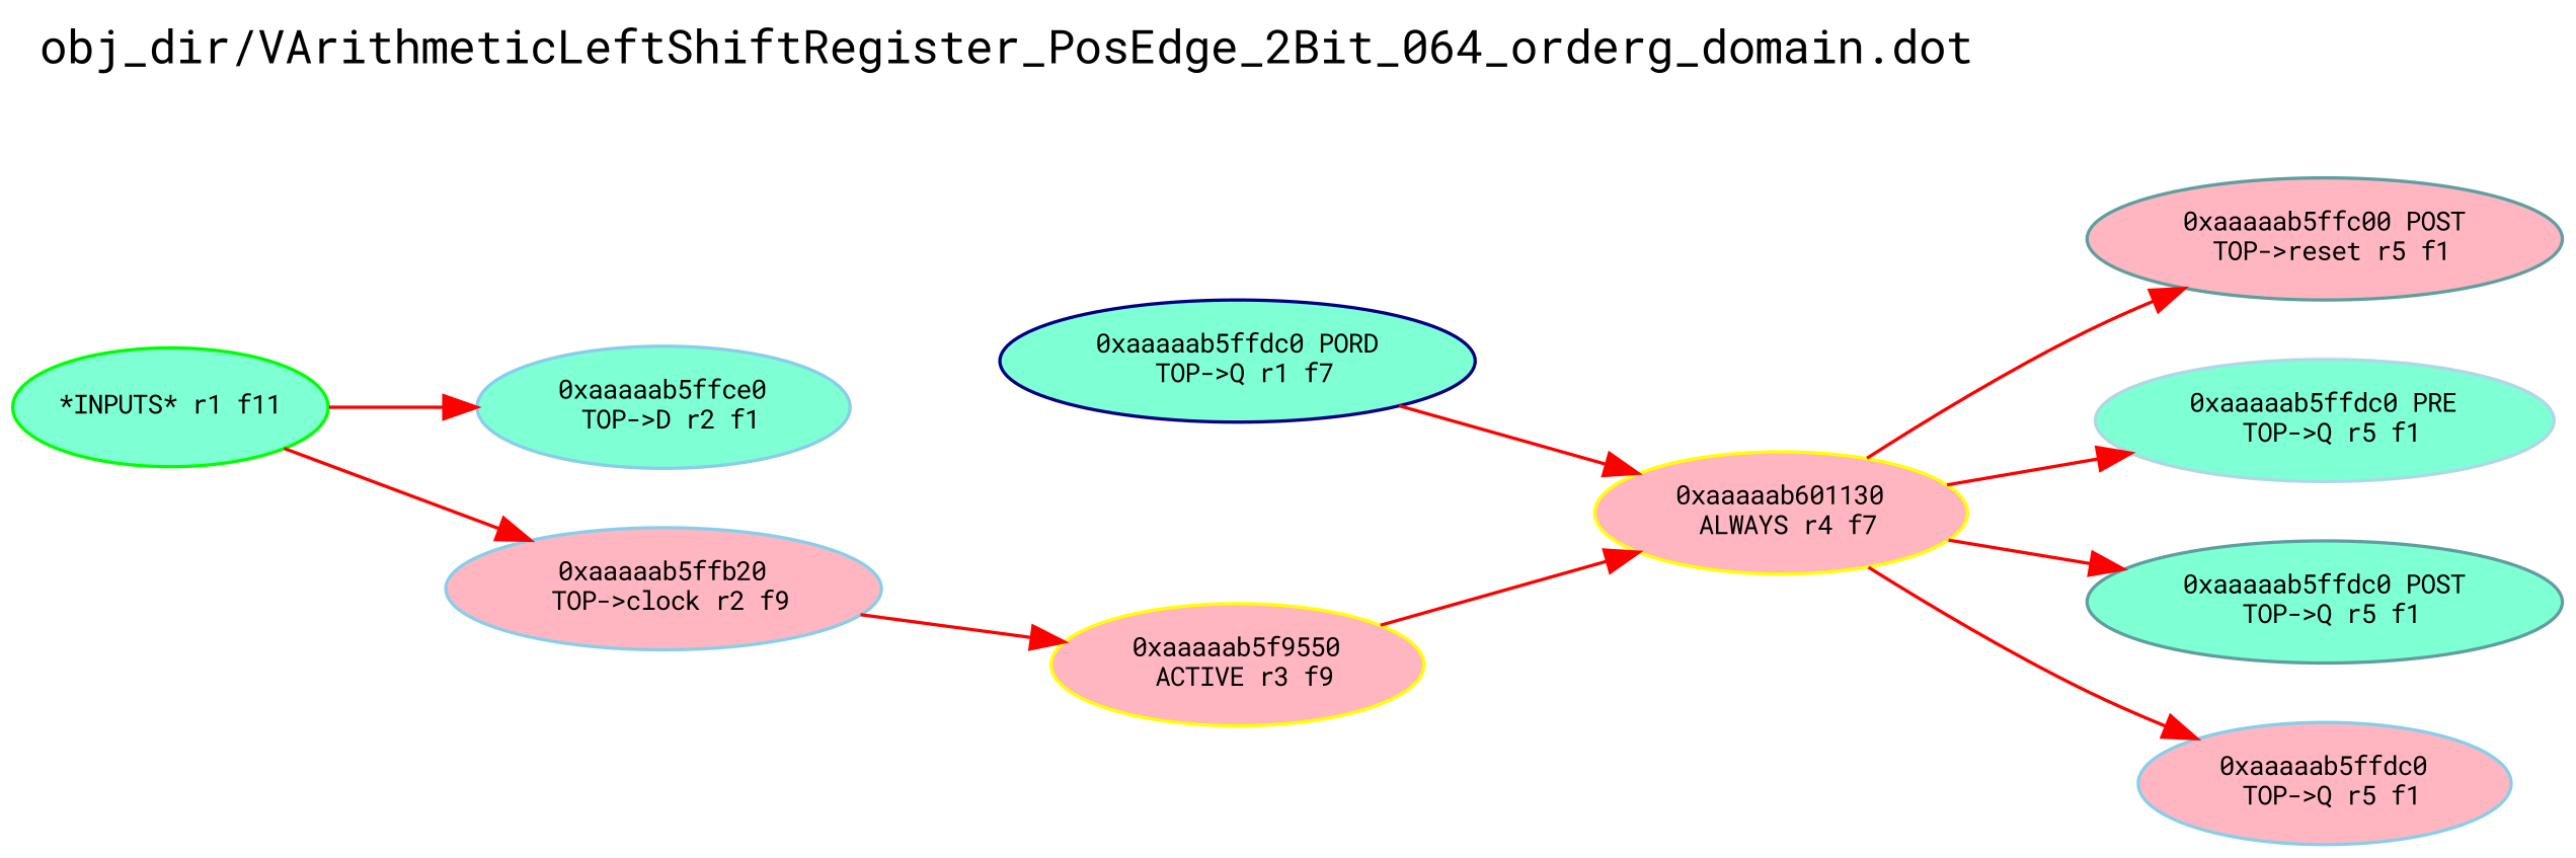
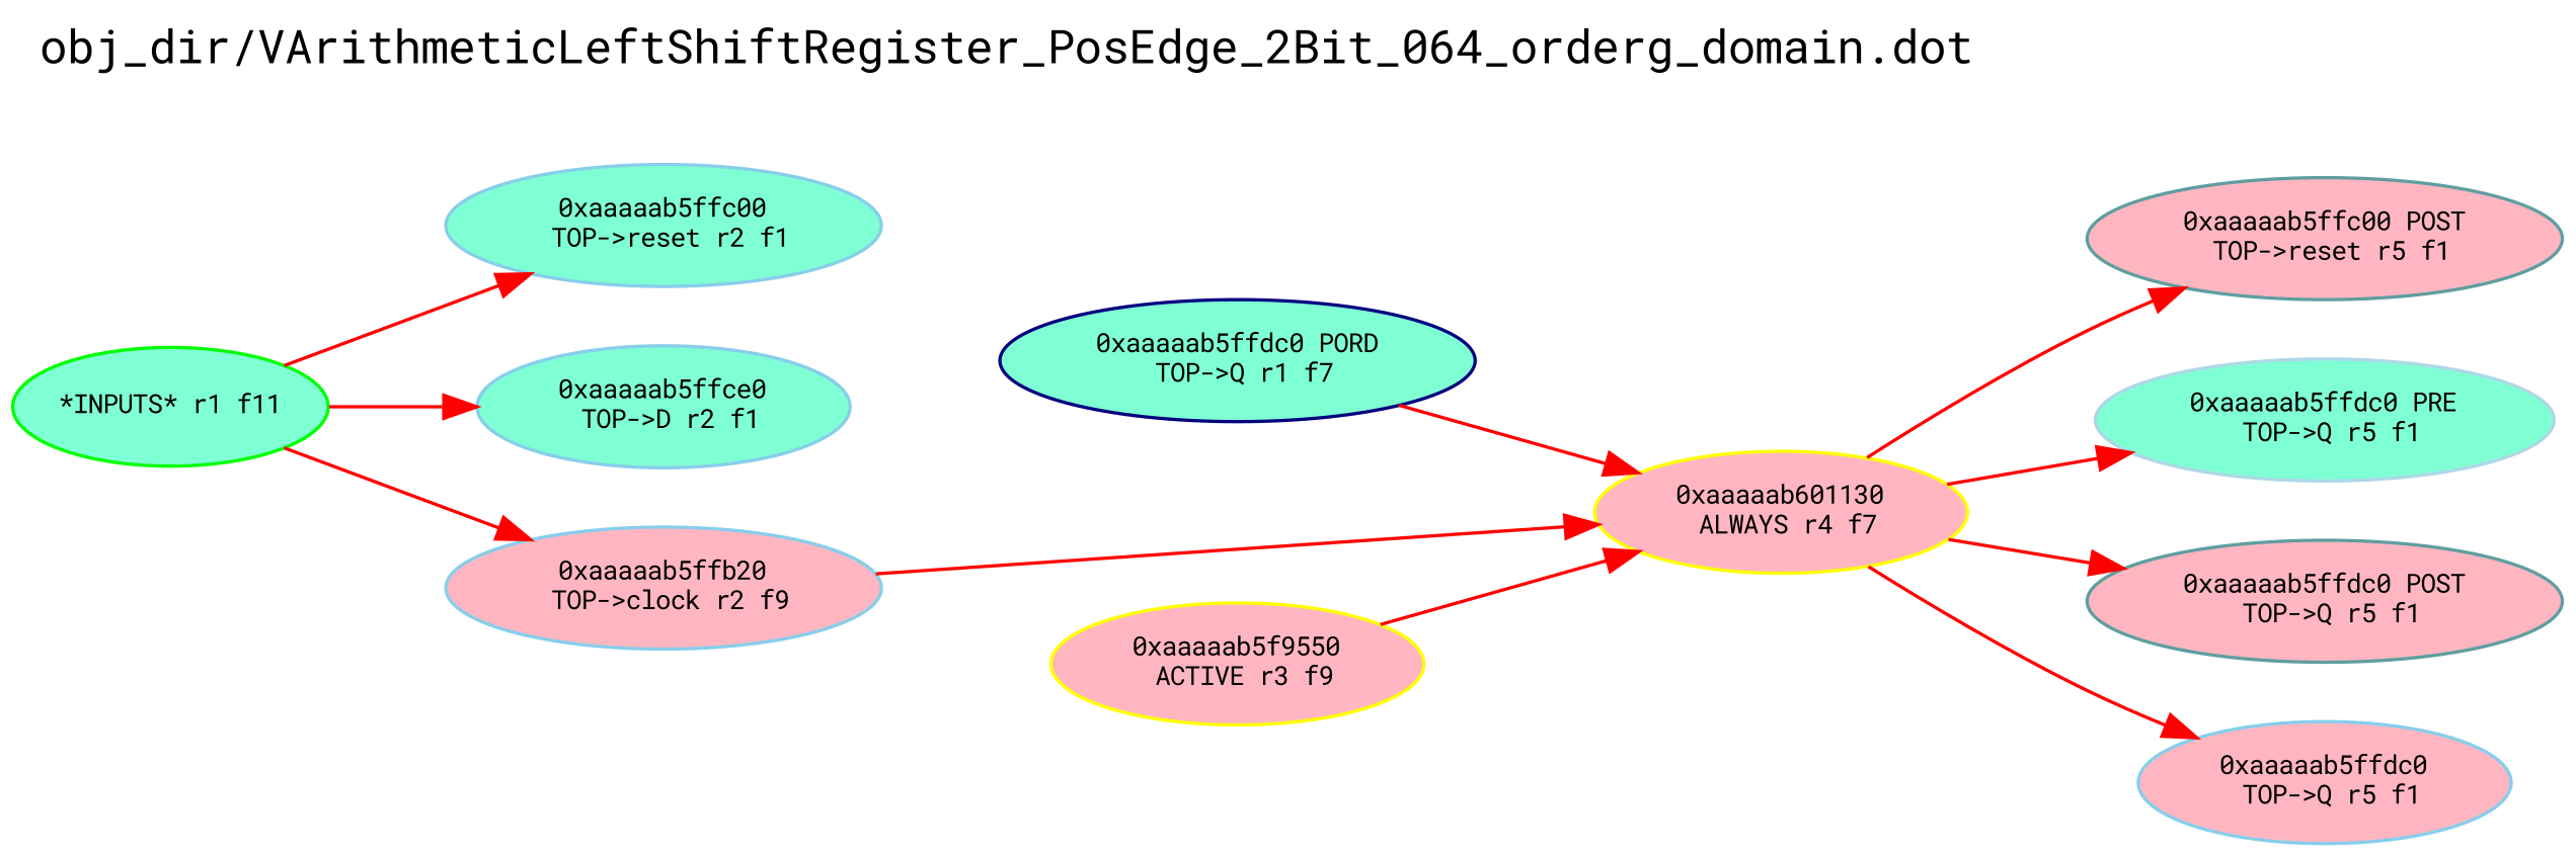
  digraph {
    fontname="Roboto Mono"
    label="obj_dir/VArithmeticLeftShiftRegister_PosEdge_2Bit_064_orderg_domain.dot"
    labeljust=l
    labelloc=t
    rankdir=LR
    node [color=skyblue fillcolor=lightpink fontname="Roboto Mono" fontsize=8 style=filled]
    edge [color=red fontname="Roboto Mono" fontsize=8 weight=32]
    n1 [color=NavyBlue fillcolor=aquamarine label="0xaaaaab5ffdc0 PORD\n TOP->Q r1 f7"]
    n2 [color=yellow label="0xaaaaab601130\n ALWAYS r4 f7"]
    n3 [color=CadetBlue label="0xaaaaab5ffc00 POST\n TOP->reset r5 f1"]
    n4 [color=lightblue fillcolor=aquamarine label="0xaaaaab5ffdc0 PRE\n TOP->Q r5 f1"]
-   n5 [color=CadetBlue fillcolor=aquamarine label="0xaaaaab5ffdc0 POST\n TOP->Q r5 f1"]
+   n5 [color=CadetBlue label="0xaaaaab5ffdc0 POST\n TOP->Q r5 f1"]
    n6 [label="0xaaaaab5ffdc0\n TOP->Q r5 f1"]
    n7 [color=green fillcolor=aquamarine label="*INPUTS* r1 f11"]
+   n8 [fillcolor=aquamarine label="0xaaaaab5ffc00\n TOP->reset r2 f1"]
    n9 [fillcolor=aquamarine label="0xaaaaab5ffce0\n TOP->D r2 f1"]
    n10 [label="0xaaaaab5ffb20\n TOP->clock r2 f9"]
    n11 [color=yellow label="0xaaaaab5f9550\n ACTIVE r3 f9"]
    n1 -> n2
    n2 -> n3 [weight=2]
    n2 -> n4
    n2 -> n5 [weight=2]
    n2 -> n6
+   n7 -> n8 [weight=1]
    n7 -> n9 [weight=1]
    n7 -> n10 [weight=1]
-   n10 -> n11 [weight=8]
+   n10 -> n2 [weight=8]
    n11 -> n2
  }
